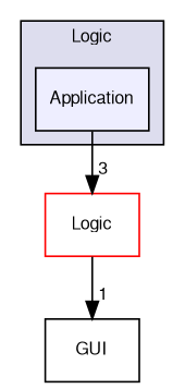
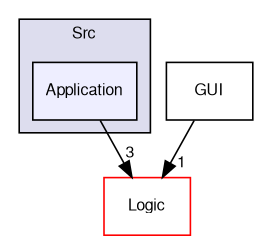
  digraph {
    compound=true
    node [fontname=FreeSans fontsize=10 shape=box style=filled]
    edge [labeldistance=1.5 labelfontname=FreeSans labelfontsize=10]
    n1 [fillcolor="#eeeeff" label=Application pencolor=black]
    n2 [color=red fillcolor=white label=Logic]
    n3 [label=GUI style=""]
    subgraph cluster_1 {
      bgcolor="#ddddee"
      fontname=FreeSans
      fontsize=10
-     label=Logic
+     label=Src
      pencolor=black
      n1
    }
    n1 -> n2 [headlabel=3]
-   n2 -> n3 [headlabel=1]
+   n3 -> n2 [headlabel=1]
  }
